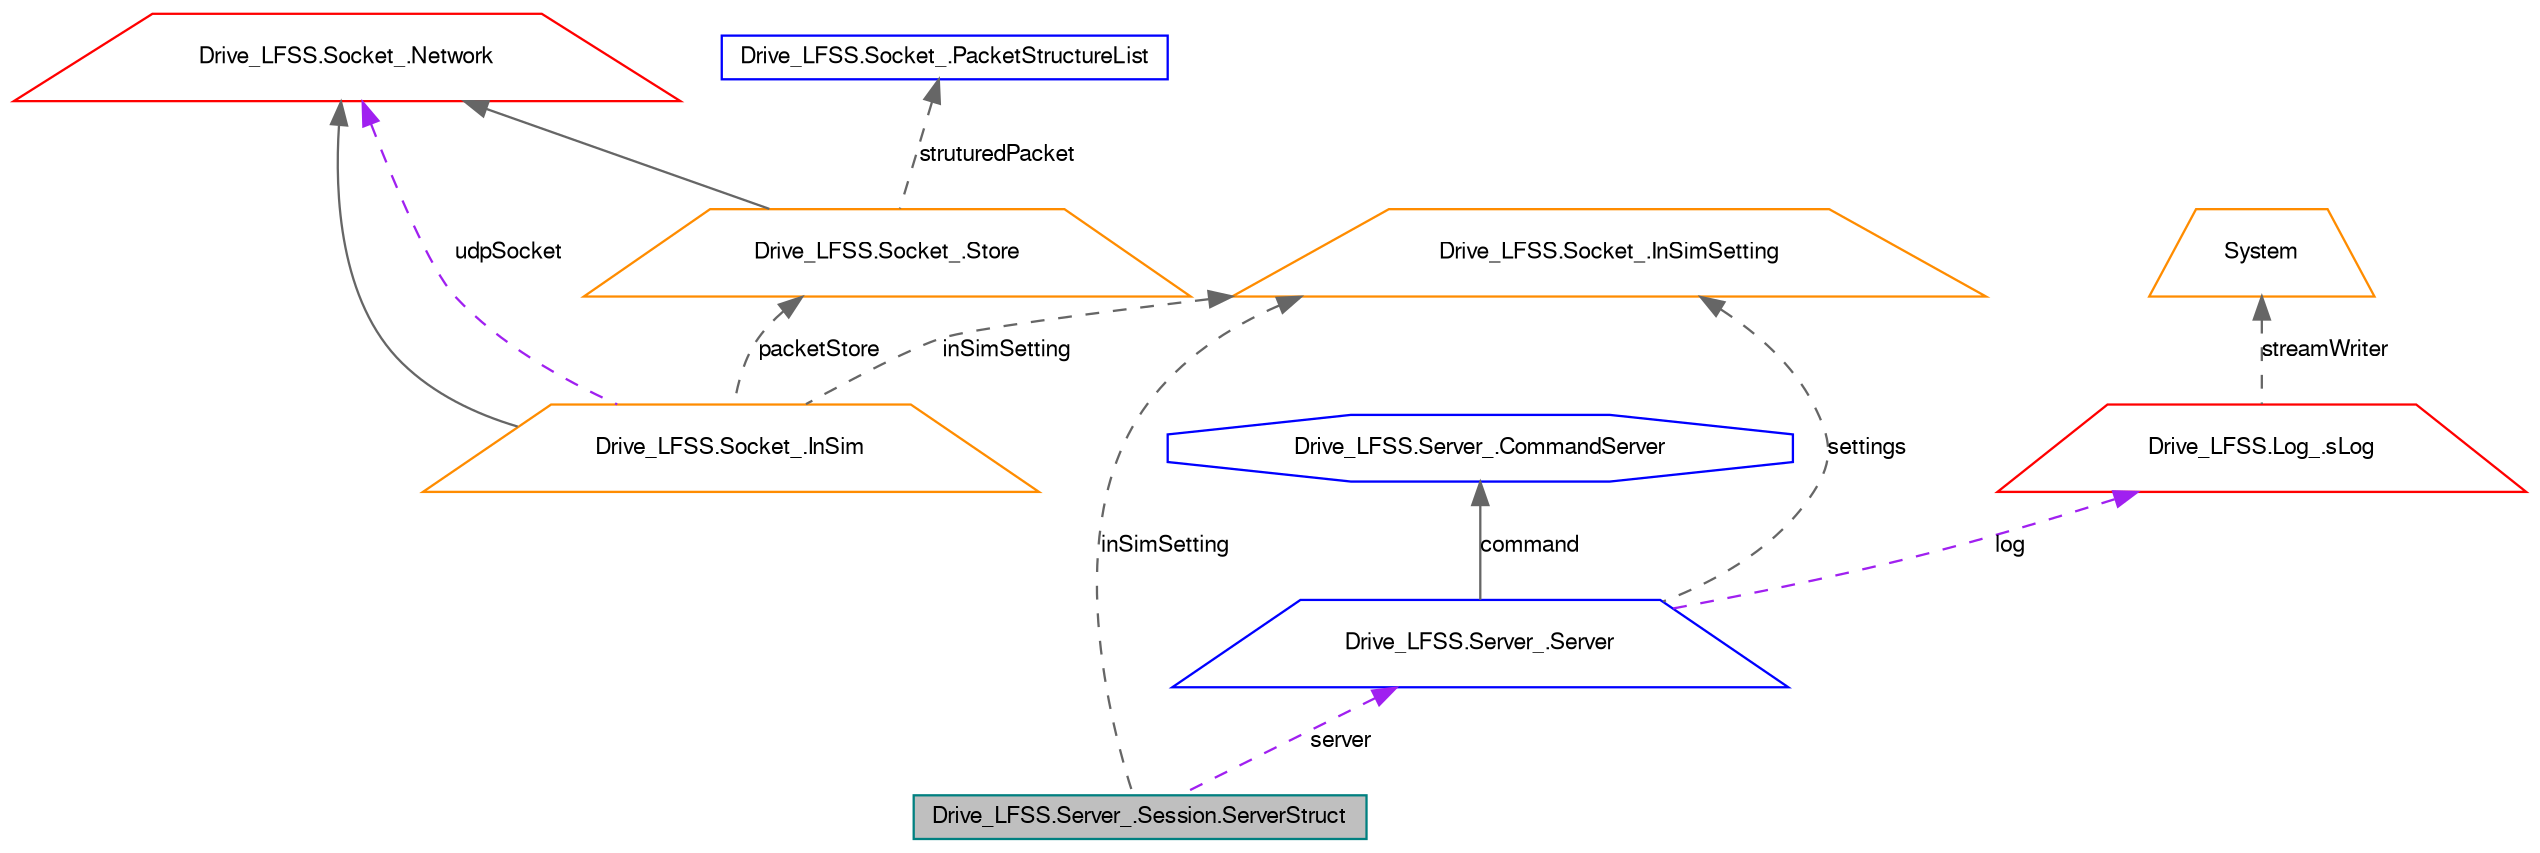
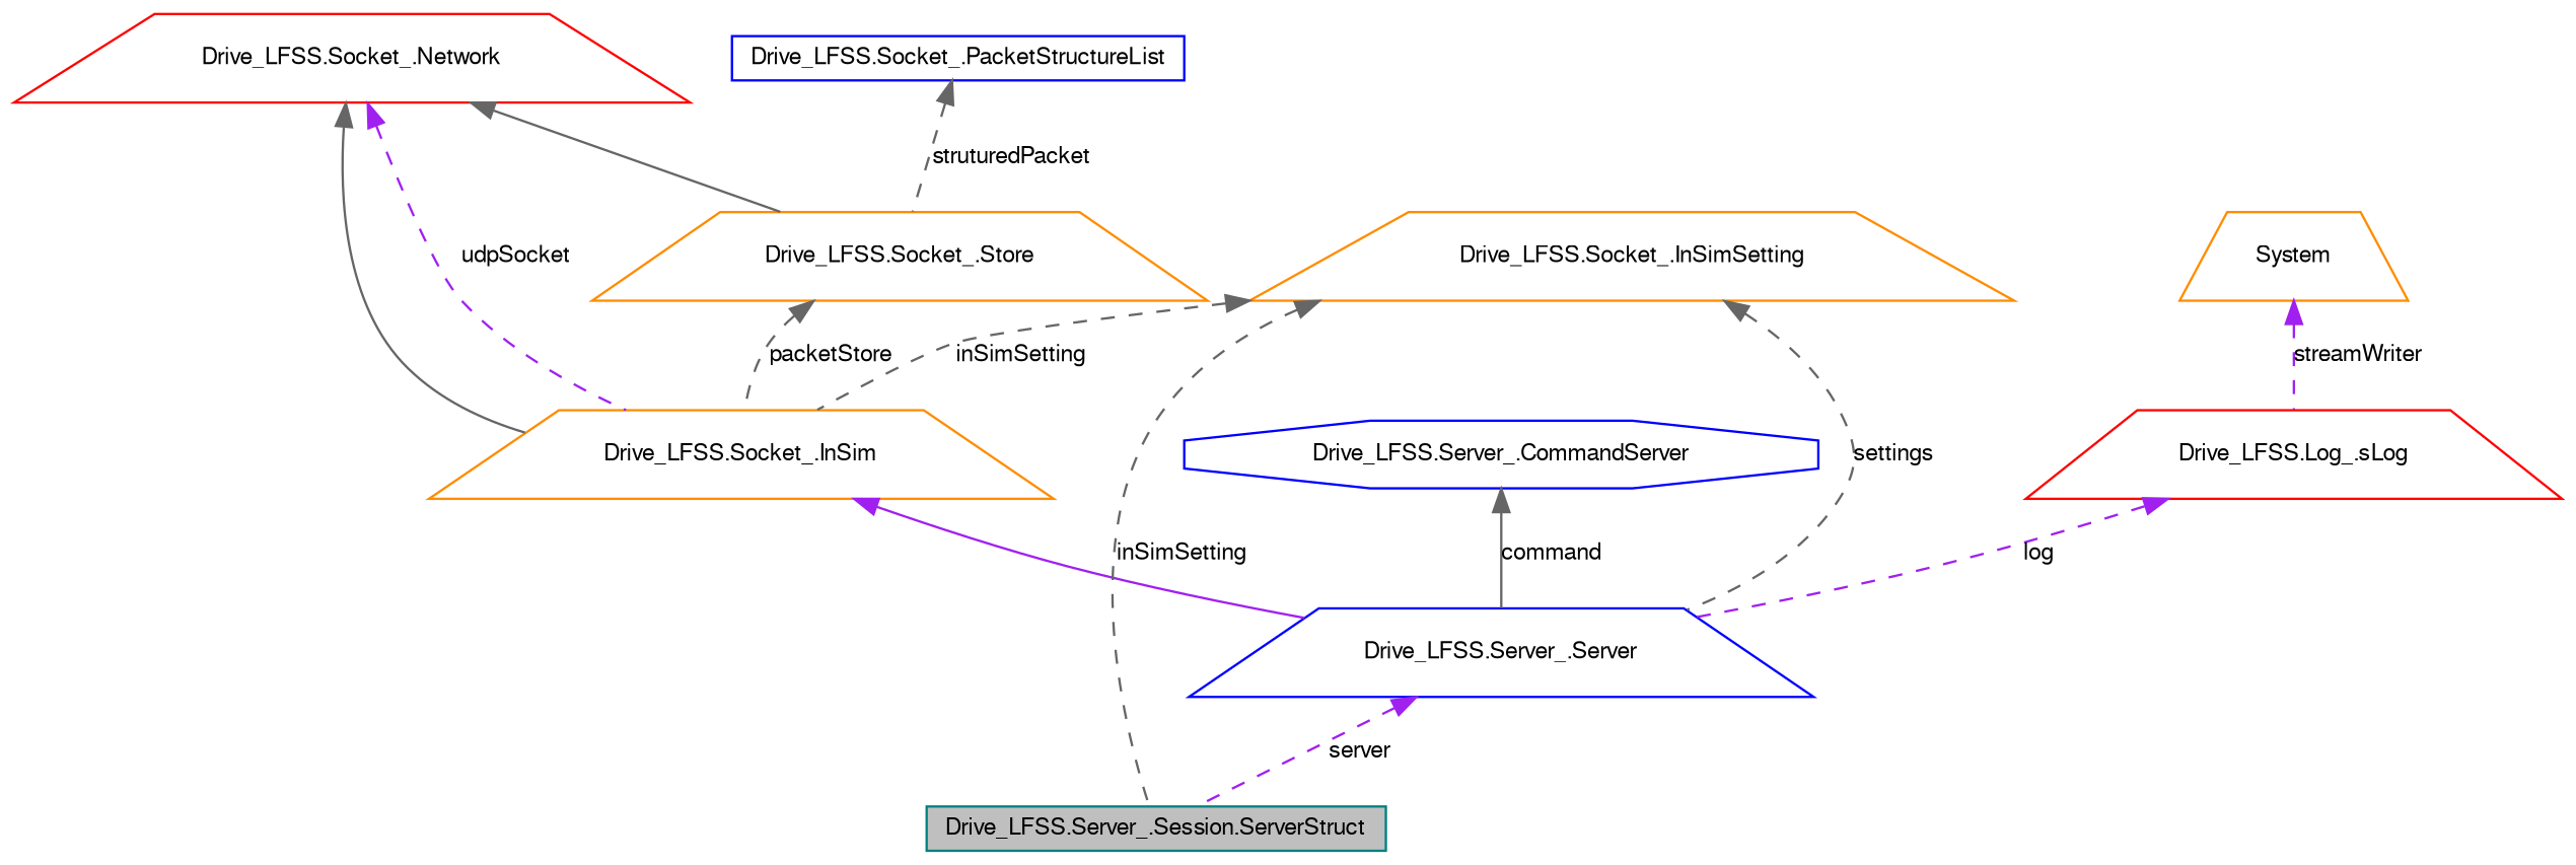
  digraph {
    node [color=darkorange fontname=FreeSans fontsize=10 shape=trapezium]
    edge [color=gray40 dir=back fontname=FreeSans fontsize=10 labelfontname=FreeSans labelfontsize=10 style=dashed]
    n1 [color=teal fillcolor=grey75 fontcolor=black height=0.2 label="Drive_LFSS.Server_.Session.ServerStruct" shape=box style=filled width=0.4]
    n2 [color=blue height=0.2 label="Drive_LFSS.Server_.Server" width=0.4]
    n3 [height=0.2 label="Drive_LFSS.Socket_.InSim" width=0.4]
    n4 [color=red height=0.2 label="Drive_LFSS.Socket_.Network" width=0.4]
    n5 [height=0.2 label="Drive_LFSS.Socket_.Store" width=0.4]
    n6 [color=blue height=0.2 label="Drive_LFSS.Socket_.PacketStructureList" shape=box width=0.4]
    n7 [height=0.2 label="Drive_LFSS.Socket_.InSimSetting" width=0.4]
    n8 [color=red height=0.2 label="Drive_LFSS.Log_.sLog" width=0.4]
    n9 [height=0.2 label=System width=0.4]
    n10 [color=blue height=0.2 label="Drive_LFSS.Server_.CommandServer" shape=octagon width=0.4]
    n2 -> n1 [color=purple label=server]
+   n3 -> n2 [color=purple style=solid]
    n4 -> n3 [style=solid]
    n4 -> n3 [color=purple label=udpSocket]
    n4 -> n5 [style=solid]
    n5 -> n3 [label=packetStore]
    n6 -> n5 [label=struturedPacket]
    n7 -> n1 [label=inSimSetting]
    n7 -> n2 [label=settings]
    n7 -> n3 [label=inSimSetting]
    n8 -> n2 [color=purple label=log]
-   n9 -> n8 [label=streamWriter]
+   n9 -> n8 [color=purple label=streamWriter]
    n10 -> n2 [label=command style=solid]
  }
